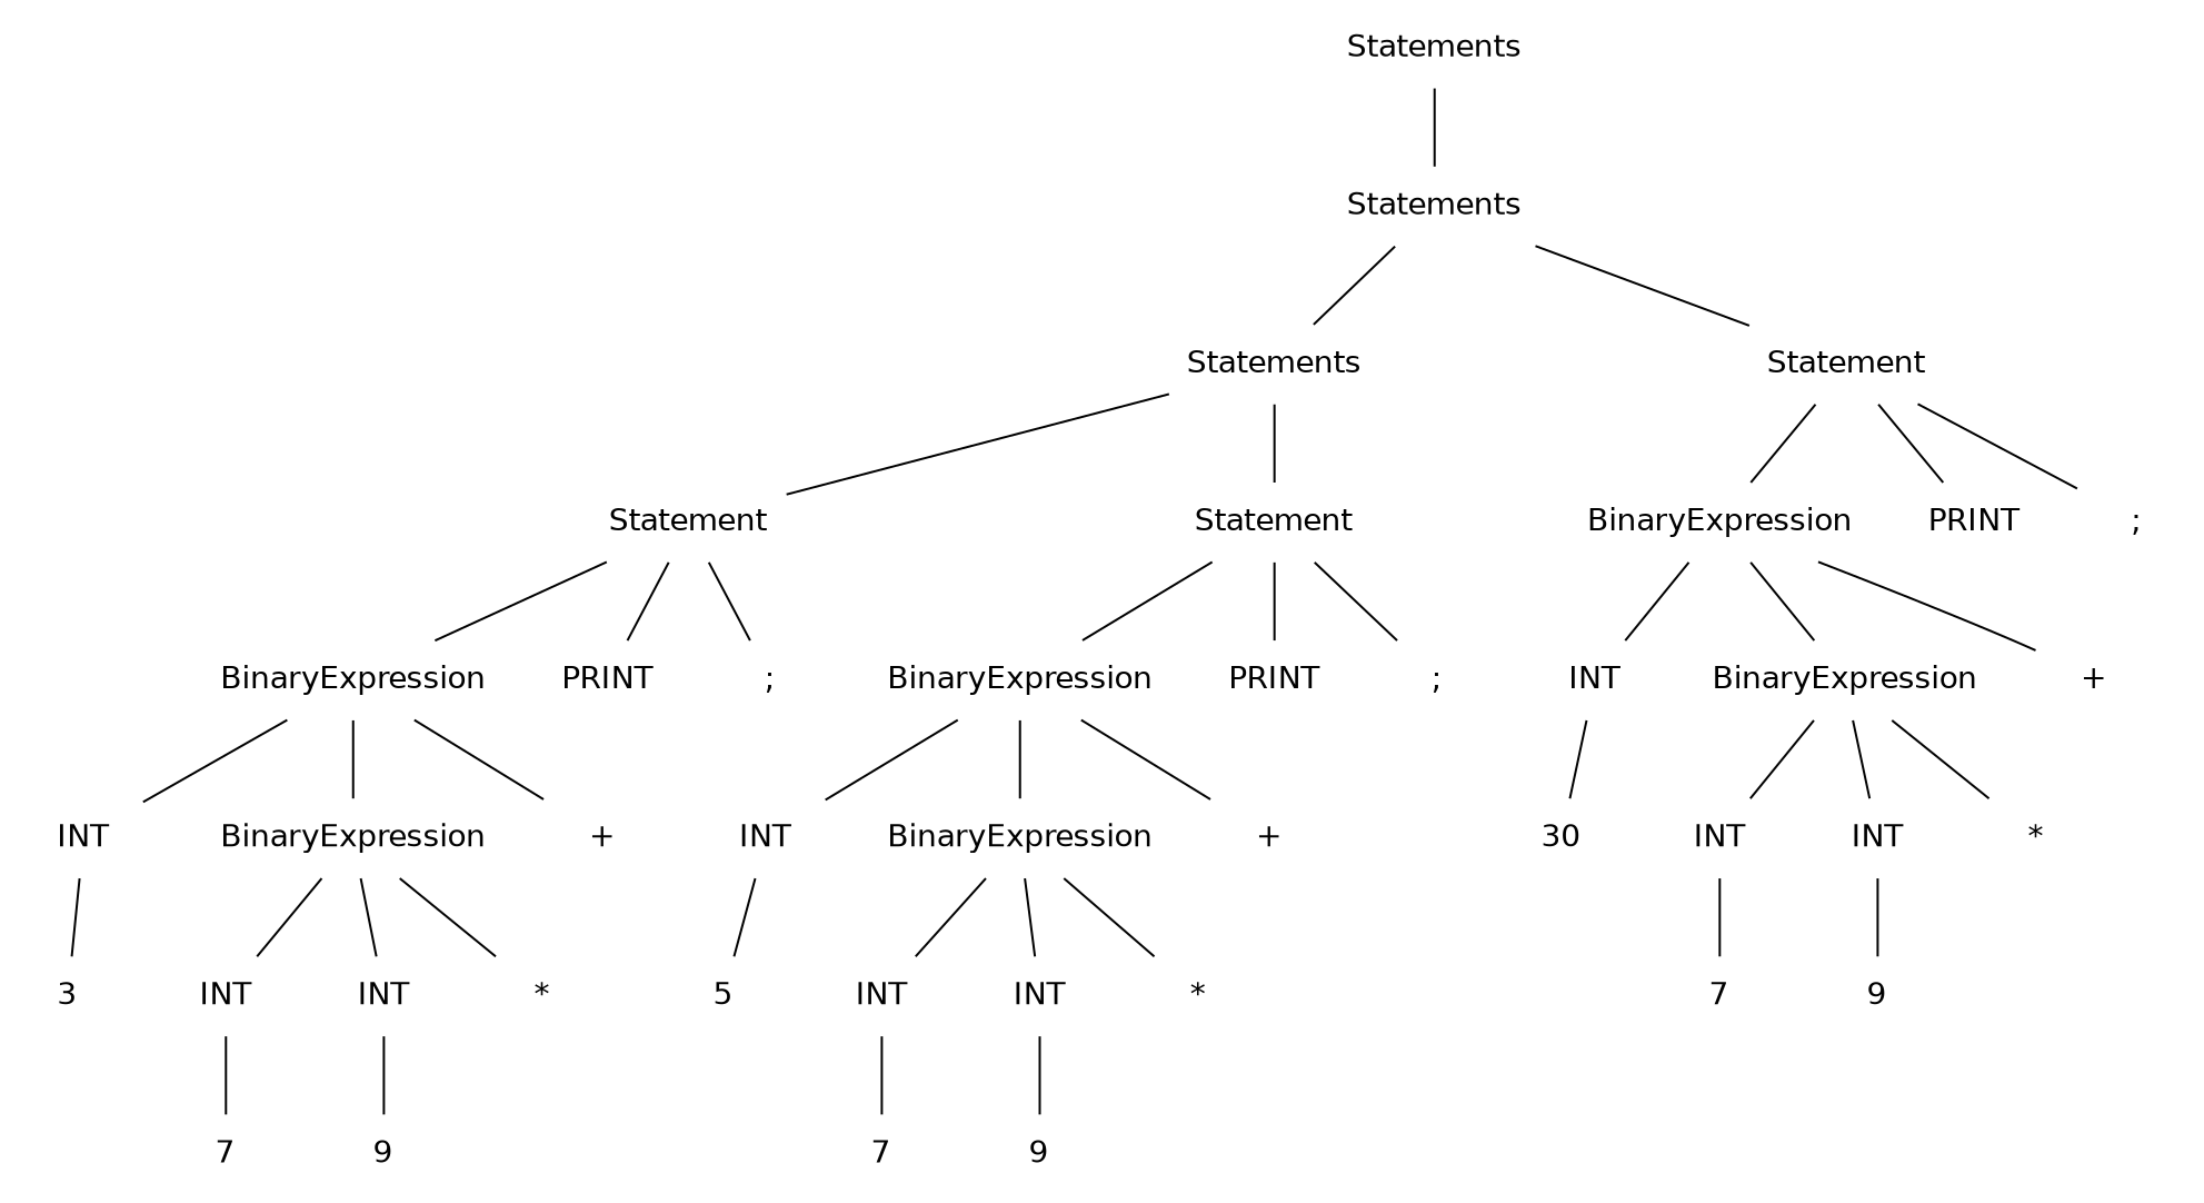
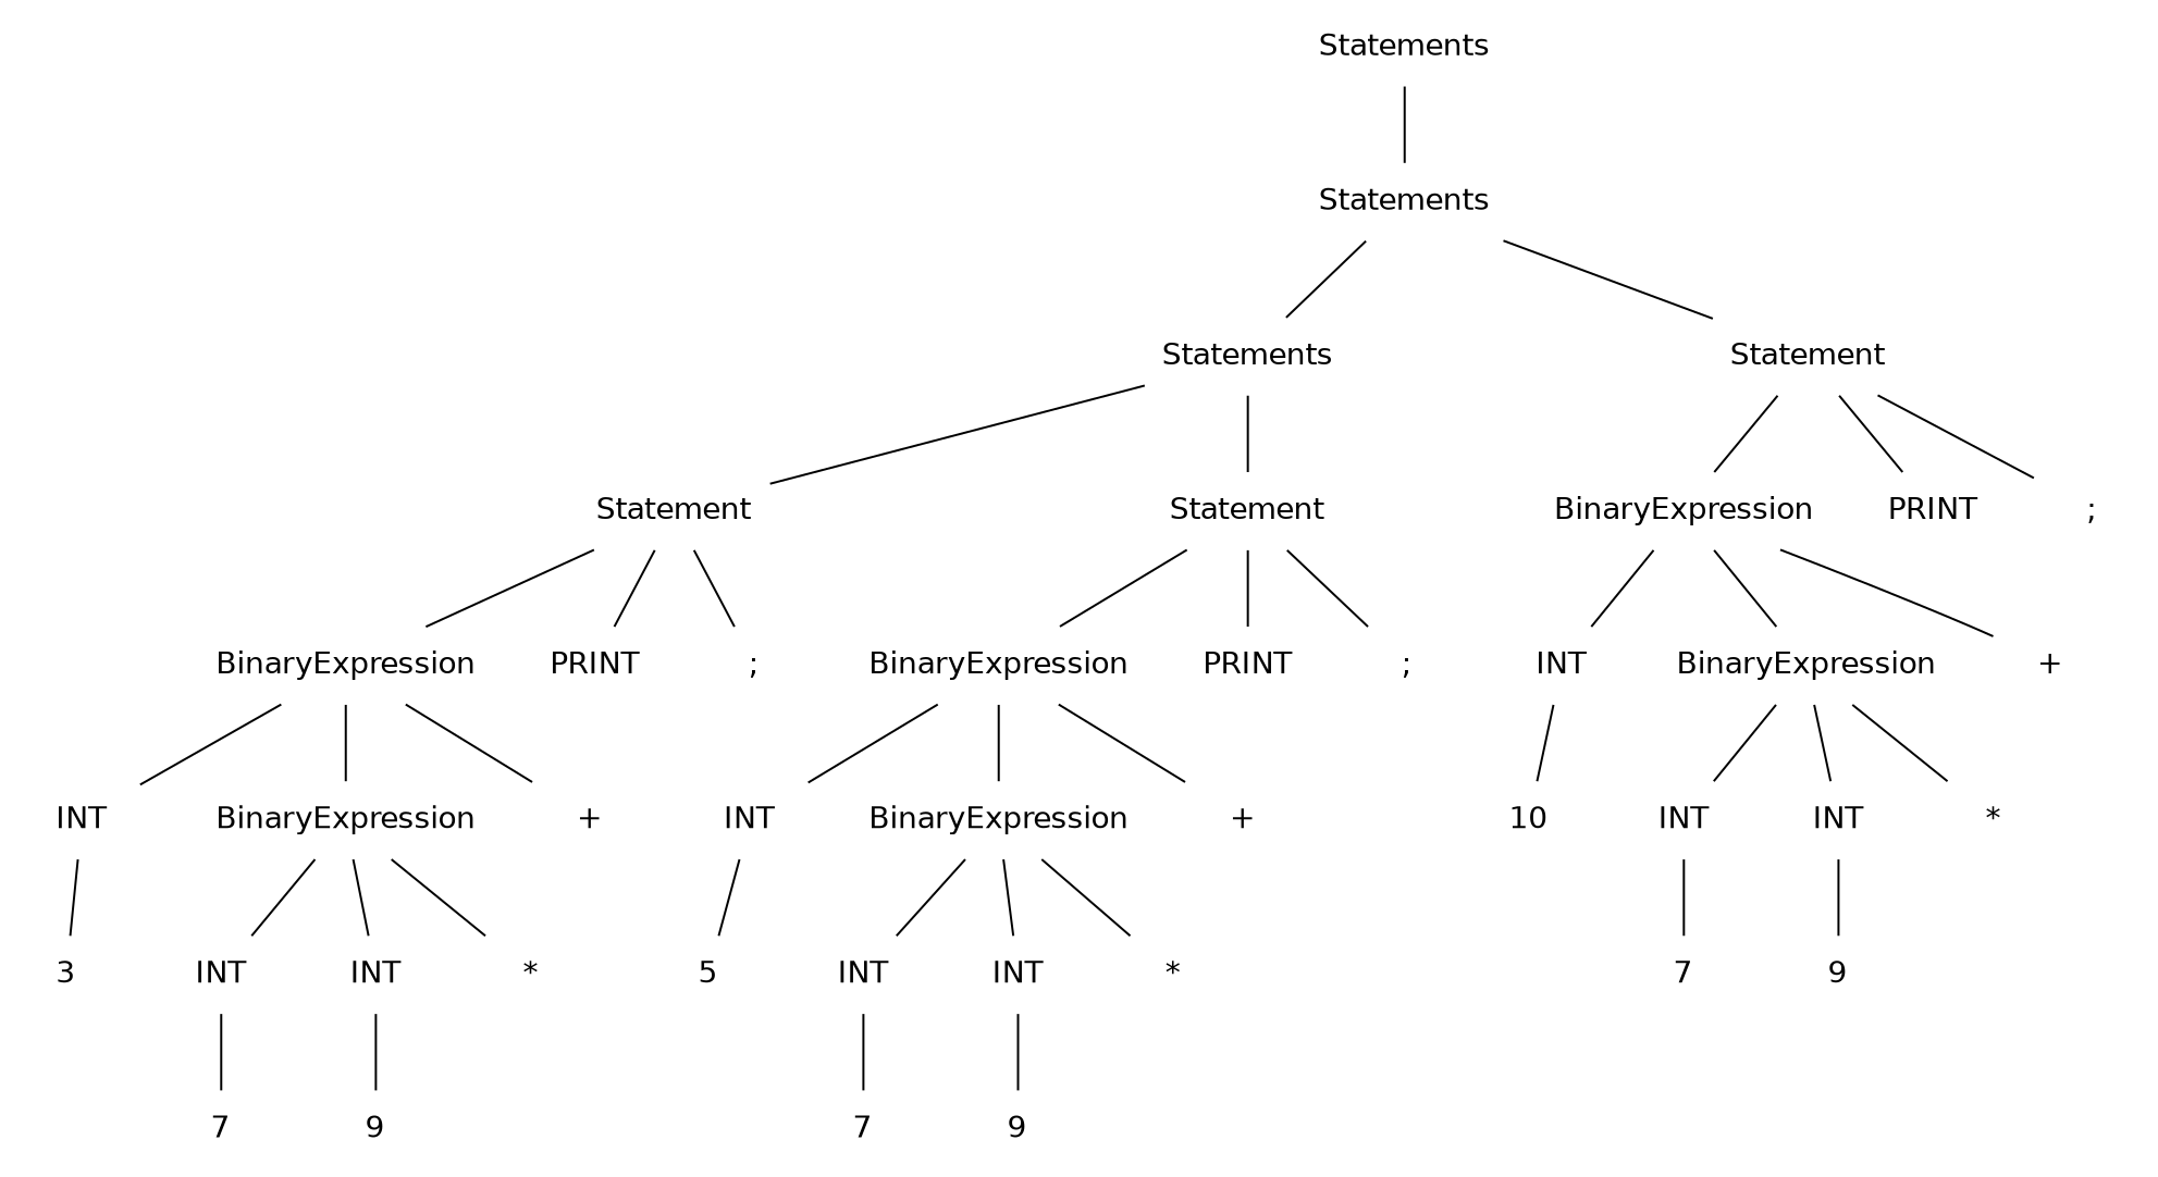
  graph {
    fontname="DejaVu Sans"
    ordering=out
    node [fontname="DejaVu Sans" shape=plaintext]
    edge [fontname="DejaVu Sans"]
    n1 [label=INT]
    n2 [label=3]
    n3 [label=INT]
    n4 [label=7]
    n5 [label=INT]
    n6 [label=9]
    n7 [label=BinaryExpression]
    n8 [label="*"]
    n9 [label=BinaryExpression]
    n10 [label="+"]
    n11 [label=PRINT]
    n12 [label=Statement]
    n13 [label=";"]
    n14 [label=Statements]
    n15 [label=Statement]
    n16 [label=BinaryExpression]
    n17 [label=PRINT]
    n18 [label=";"]
    n19 [label=INT]
    n20 [label=BinaryExpression]
    n21 [label="+"]
    n22 [label=5]
    n23 [label=INT]
    n24 [label=7]
    n25 [label=INT]
    n26 [label=9]
    n27 [label="*"]
    n28 [label=Statements]
    n29 [label=Statement]
    n30 [label=BinaryExpression]
    n31 [label=PRINT]
    n32 [label=";"]
    n33 [label=INT]
    n34 [label=BinaryExpression]
    n35 [label="+"]
-   n36 [label=30]
+   n36 [label=10]
    n37 [label=INT]
    n38 [label=7]
    n39 [label=INT]
    n40 [label=9]
    n41 [label="*"]
    n42 [label=Statements]
    n1 -- n2
    n3 -- n4
    n5 -- n6
    n7 -- n3
    n7 -- n5
    n7 -- n8
    n9 -- n1
    n9 -- n7
    n9 -- n10
    n12 -- n9
    n12 -- n11
    n12 -- n13
    n14 -- n12
    n14 -- n15
    n15 -- n16
    n15 -- n17
    n15 -- n18
    n16 -- n19
    n16 -- n20
    n16 -- n21
    n19 -- n22
    n20 -- n23
    n20 -- n25
    n20 -- n27
    n23 -- n24
    n25 -- n26
    n28 -- n14
    n28 -- n29
    n29 -- n30
    n29 -- n31
    n29 -- n32
    n30 -- n33
    n30 -- n34
    n30 -- n35
    n33 -- n36
    n34 -- n37
    n34 -- n39
    n34 -- n41
    n37 -- n38
    n39 -- n40
    n42 -- n28
  }
